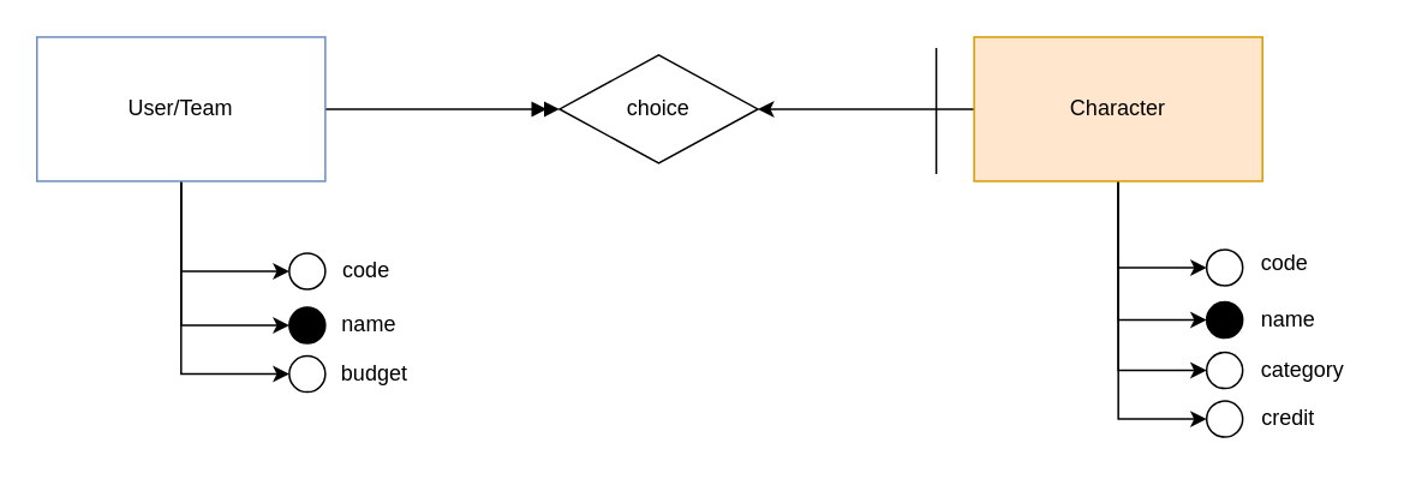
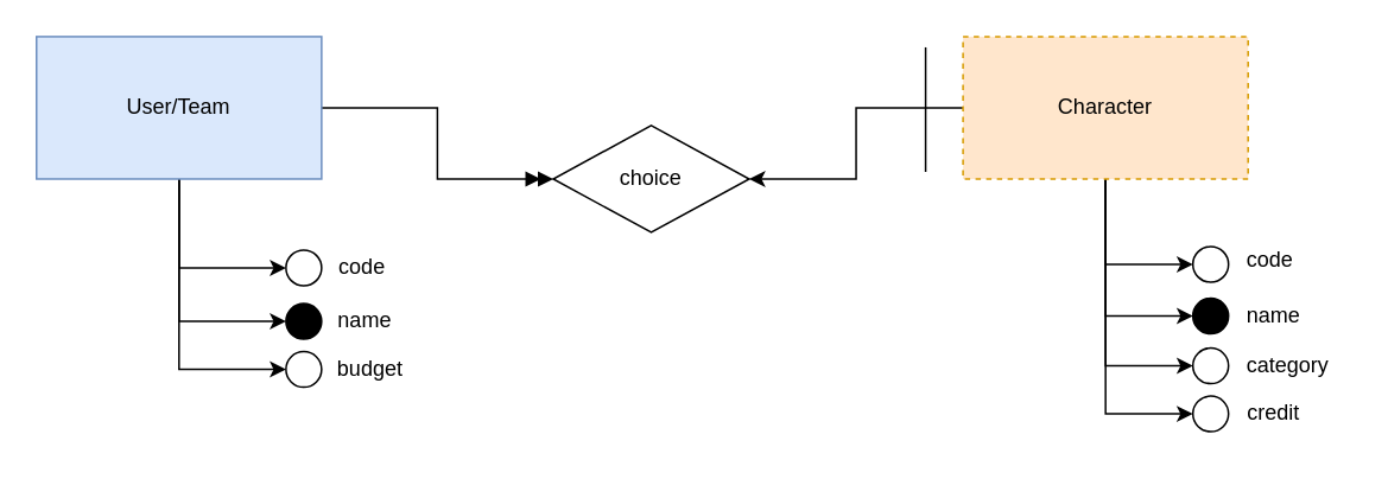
  <mxCell id="0" />
  <mxCell id="1" parent="0" />
  <mxCell id="2" style="edgeStyle=orthogonalEdgeStyle;rounded=0;orthogonalLoop=1;jettySize=auto;html=1;entryX=0;entryY=0.5;entryDx=0;entryDy=0;endArrow=doubleBlock;endFill=1;" edge="1" parent="1" source="6" target="13"><mxGeometry relative="1" as="geometry" /></mxCell>
  <mxCell id="3" style="edgeStyle=orthogonalEdgeStyle;rounded=0;orthogonalLoop=1;jettySize=auto;html=1;entryX=0;entryY=0.5;entryDx=0;entryDy=0;" edge="1" parent="1" source="6" target="19"><mxGeometry relative="1" as="geometry" /></mxCell>
  <mxCell id="4" style="edgeStyle=orthogonalEdgeStyle;rounded=0;orthogonalLoop=1;jettySize=auto;html=1;entryX=0;entryY=0.5;entryDx=0;entryDy=0;" edge="1" parent="1" source="6" target="17"><mxGeometry relative="1" as="geometry" /></mxCell>
  <mxCell id="5" style="edgeStyle=orthogonalEdgeStyle;rounded=0;orthogonalLoop=1;jettySize=auto;html=1;entryX=0;entryY=0.5;entryDx=0;entryDy=0;" edge="1" parent="1" source="6" target="15"><mxGeometry relative="1" as="geometry" /></mxCell>
- <mxCell id="6" value="User/Team" style="rounded=0;whiteSpace=wrap;html=1;fillColor=#ffffff;strokeColor=#6c8ebf;" vertex="1" parent="1"><mxGeometry x="20" y="20" width="160" height="80" as="geometry" /></mxCell>
+ <mxCell id="6" value="User/Team" style="rounded=0;whiteSpace=wrap;html=1;fillColor=#dae8fc;strokeColor=#6c8ebf;" vertex="1" parent="1"><mxGeometry x="20" y="20" width="160" height="80" as="geometry" /></mxCell>
  <mxCell id="7" style="edgeStyle=orthogonalEdgeStyle;rounded=0;orthogonalLoop=1;jettySize=auto;html=1;entryX=1;entryY=0.5;entryDx=0;entryDy=0;" edge="1" parent="1" source="12" target="13"><mxGeometry relative="1" as="geometry" /></mxCell>
  <mxCell id="8" style="edgeStyle=orthogonalEdgeStyle;rounded=0;orthogonalLoop=1;jettySize=auto;html=1;entryX=0;entryY=0.5;entryDx=0;entryDy=0;" edge="1" parent="1" source="12" target="27"><mxGeometry relative="1" as="geometry" /></mxCell>
  <mxCell id="9" style="edgeStyle=orthogonalEdgeStyle;rounded=0;orthogonalLoop=1;jettySize=auto;html=1;entryX=0;entryY=0.5;entryDx=0;entryDy=0;" edge="1" parent="1" source="12" target="25"><mxGeometry relative="1" as="geometry" /></mxCell>
  <mxCell id="10" style="edgeStyle=orthogonalEdgeStyle;rounded=0;orthogonalLoop=1;jettySize=auto;html=1;entryX=0;entryY=0.5;entryDx=0;entryDy=0;" edge="1" parent="1" source="12" target="23"><mxGeometry relative="1" as="geometry" /></mxCell>
  <mxCell id="11" style="edgeStyle=orthogonalEdgeStyle;rounded=0;orthogonalLoop=1;jettySize=auto;html=1;entryX=0;entryY=0.5;entryDx=0;entryDy=0;" edge="1" parent="1" source="12" target="21"><mxGeometry relative="1" as="geometry" /></mxCell>
- <mxCell id="12" value="Character" style="rounded=0;whiteSpace=wrap;html=1;fillColor=#ffe6cc;strokeColor=#d79b00;" vertex="1" parent="1"><mxGeometry x="540" y="20" width="160" height="80" as="geometry" /></mxCell>
- <mxCell id="13" value="choice" style="rhombus;whiteSpace=wrap;html=1;" vertex="1" parent="1"><mxGeometry x="310" y="30" width="110" height="60" as="geometry" /></mxCell>
+ <mxCell id="12" value="Character" style="rounded=0;whiteSpace=wrap;html=1;fillColor=#ffe6cc;strokeColor=#d79b00;dashed=1;" vertex="1" parent="1"><mxGeometry x="540" y="20" width="160" height="80" as="geometry" /></mxCell>
+ <mxCell id="13" value="choice" style="rhombus;whiteSpace=wrap;html=1;" vertex="1" parent="1"><mxGeometry x="310" y="70" width="110" height="60" as="geometry" /></mxCell>
  <mxCell id="14" value="" style="endArrow=none;html=1;rounded=0;" edge="1" parent="1"><mxGeometry width="50" height="50" relative="1" as="geometry"><mxPoint x="519" y="96" as="sourcePoint" /><mxPoint x="519" y="26" as="targetPoint" /></mxGeometry></mxCell>
  <mxCell id="15" value="" style="ellipse;whiteSpace=wrap;html=1;aspect=fixed;fillColor=#FFFFFF;" vertex="1" parent="1"><mxGeometry x="160" y="140" width="20" height="20" as="geometry" /></mxCell>
  <mxCell id="16" value="code" style="text;html=1;align=center;verticalAlign=middle;whiteSpace=wrap;rounded=0;" vertex="1" parent="1"><mxGeometry x="173" y="135" width="60" height="30" as="geometry" /></mxCell>
  <mxCell id="17" value="" style="ellipse;whiteSpace=wrap;html=1;aspect=fixed;fillColor=#000000;" vertex="1" parent="1"><mxGeometry x="160" y="170" width="20" height="20" as="geometry" /></mxCell>
  <mxCell id="18" value="name" style="text;html=1;align=center;verticalAlign=middle;resizable=0;points=[];autosize=1;strokeColor=none;fillColor=none;" vertex="1" parent="1"><mxGeometry x="179" y="165" width="50" height="30" as="geometry" /></mxCell>
  <mxCell id="19" value="" style="ellipse;whiteSpace=wrap;html=1;aspect=fixed;fillColor=#FFFFFF;" vertex="1" parent="1"><mxGeometry x="160" y="197" width="20" height="20" as="geometry" /></mxCell>
  <mxCell id="20" value="budget" style="text;html=1;align=center;verticalAlign=middle;resizable=0;points=[];autosize=1;strokeColor=none;fillColor=none;" vertex="1" parent="1"><mxGeometry x="177" y="192" width="60" height="30" as="geometry" /></mxCell>
  <mxCell id="21" value="" style="ellipse;whiteSpace=wrap;html=1;aspect=fixed;fillColor=#FFFFFF;" vertex="1" parent="1"><mxGeometry x="669" y="138" width="20" height="20" as="geometry" /></mxCell>
  <mxCell id="22" value="code" style="text;html=1;align=center;verticalAlign=middle;resizable=0;points=[];autosize=1;strokeColor=none;fillColor=none;" vertex="1" parent="1"><mxGeometry x="687" y="131" width="50" height="30" as="geometry" /></mxCell>
  <mxCell id="23" value="" style="ellipse;whiteSpace=wrap;html=1;aspect=fixed;fillColor=#000000;" vertex="1" parent="1"><mxGeometry x="669" y="167" width="20" height="20" as="geometry" /></mxCell>
  <mxCell id="24" value="name" style="text;html=1;align=center;verticalAlign=middle;resizable=0;points=[];autosize=1;strokeColor=none;fillColor=none;" vertex="1" parent="1"><mxGeometry x="689" y="162" width="50" height="30" as="geometry" /></mxCell>
  <mxCell id="25" value="" style="ellipse;whiteSpace=wrap;html=1;aspect=fixed;fillColor=#FFFFFF;" vertex="1" parent="1"><mxGeometry x="669" y="195" width="20" height="20" as="geometry" /></mxCell>
  <mxCell id="26" value="category" style="text;html=1;align=center;verticalAlign=middle;resizable=0;points=[];autosize=1;strokeColor=none;fillColor=none;" vertex="1" parent="1"><mxGeometry x="687" y="190" width="70" height="30" as="geometry" /></mxCell>
  <mxCell id="27" value="" style="ellipse;whiteSpace=wrap;html=1;aspect=fixed;fillColor=#FFFFFF;" vertex="1" parent="1"><mxGeometry x="669" y="222" width="20" height="20" as="geometry" /></mxCell>
  <mxCell id="28" value="credit" style="text;html=1;align=center;verticalAlign=middle;resizable=0;points=[];autosize=1;strokeColor=none;fillColor=none;" vertex="1" parent="1"><mxGeometry x="689" y="217" width="50" height="30" as="geometry" /></mxCell>
